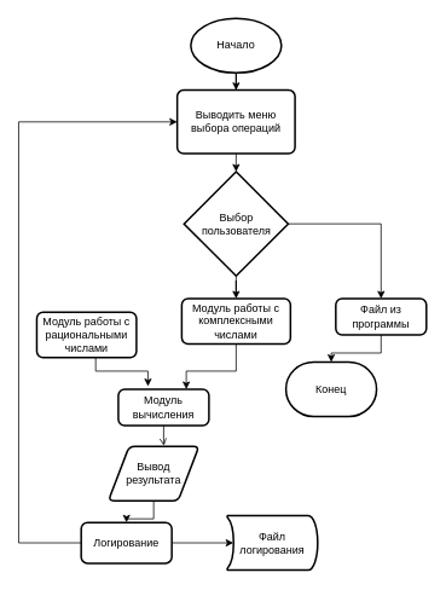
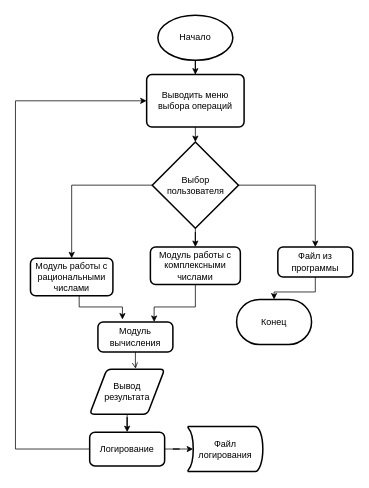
  <mxCell id="0" />
  <mxCell id="1" parent="0" />
  <mxCell id="2" style="edgeStyle=orthogonalEdgeStyle;rounded=0;orthogonalLoop=1;jettySize=auto;html=1;entryX=0.5;entryY=0;entryDx=0;entryDy=0;" edge="1" parent="1" source="3" target="22"><mxGeometry relative="1" as="geometry"><mxPoint x="260" y="109" as="targetPoint" /></mxGeometry></mxCell>
  <mxCell id="3" value="Начало" style="strokeWidth=2;html=1;shape=mxgraph.flowchart.start_1;whiteSpace=wrap;" vertex="1" parent="1"><mxGeometry x="210" y="20" width="100" height="60" as="geometry" /></mxCell>
  <mxCell id="4" value="Файл логирования" style="strokeWidth=2;html=1;shape=mxgraph.flowchart.stored_data;whiteSpace=wrap;direction=west;" vertex="1" parent="1"><mxGeometry x="250" y="568.5" width="100" height="60" as="geometry" /></mxCell>
  <mxCell id="5" style="edgeStyle=orthogonalEdgeStyle;rounded=0;orthogonalLoop=1;jettySize=auto;html=1;entryX=0.5;entryY=0;entryDx=0;entryDy=0;exitX=0.5;exitY=1;exitDx=0;exitDy=0;entryPerimeter=0;" edge="1" parent="1" source="22" target="9"><mxGeometry relative="1" as="geometry"><mxPoint x="260" y="179" as="sourcePoint" /><mxPoint x="260" y="199" as="targetPoint" /><Array as="points" /></mxGeometry></mxCell>
  <mxCell id="6" style="edgeStyle=orthogonalEdgeStyle;rounded=0;orthogonalLoop=1;jettySize=auto;html=1;entryX=0.5;entryY=0;entryDx=0;entryDy=0;" edge="1" parent="1" source="9" target="11"><mxGeometry relative="1" as="geometry" /></mxCell>
+ <mxCell id="7" style="edgeStyle=orthogonalEdgeStyle;rounded=0;orthogonalLoop=1;jettySize=auto;html=1;entryX=0.5;entryY=0;entryDx=0;entryDy=0;" edge="1" parent="1" source="9" target="13"><mxGeometry relative="1" as="geometry" /></mxCell>
  <mxCell id="8" style="edgeStyle=orthogonalEdgeStyle;rounded=0;orthogonalLoop=1;jettySize=auto;html=1;entryX=0.5;entryY=0;entryDx=0;entryDy=0;" edge="1" parent="1" source="9" target="15"><mxGeometry relative="1" as="geometry" /></mxCell>
  <mxCell id="9" value="Выбор пользователя" style="strokeWidth=2;html=1;shape=mxgraph.flowchart.decision;whiteSpace=wrap;" vertex="1" parent="1"><mxGeometry x="202.5" y="189" width="115" height="115" as="geometry" /></mxCell>
  <mxCell id="10" style="edgeStyle=orthogonalEdgeStyle;rounded=0;orthogonalLoop=1;jettySize=auto;html=1;" edge="1" parent="1" source="11" target="16"><mxGeometry relative="1" as="geometry" /></mxCell>
  <mxCell id="11" value="Файл из программы" style="rounded=1;whiteSpace=wrap;html=1;absoluteArcSize=1;arcSize=14;strokeWidth=2;" vertex="1" parent="1"><mxGeometry x="370" y="329" width="100" height="40" as="geometry" /></mxCell>
  <mxCell id="12" style="edgeStyle=orthogonalEdgeStyle;rounded=0;orthogonalLoop=1;jettySize=auto;html=1;entryX=0.327;entryY=-0.083;entryDx=0;entryDy=0;entryPerimeter=0;" edge="1" parent="1" source="13" target="24"><mxGeometry relative="1" as="geometry"><Array as="points"><mxPoint x="105" y="409" /><mxPoint x="163" y="409" /></Array></mxGeometry></mxCell>
  <mxCell id="13" value="Модуль работы с рациональными числами" style="rounded=1;whiteSpace=wrap;html=1;absoluteArcSize=1;arcSize=14;strokeWidth=2;" vertex="1" parent="1"><mxGeometry x="40" y="344" width="110" height="50" as="geometry" /></mxCell>
  <mxCell id="14" style="edgeStyle=orthogonalEdgeStyle;rounded=0;orthogonalLoop=1;jettySize=auto;html=1;entryX=0.75;entryY=0;entryDx=0;entryDy=0;" edge="1" parent="1" source="15" target="24"><mxGeometry relative="1" as="geometry"><Array as="points"><mxPoint x="260" y="409" /><mxPoint x="205" y="409" /></Array></mxGeometry></mxCell>
  <mxCell id="15" value="Модуль работы с комплексными числами" style="rounded=1;whiteSpace=wrap;html=1;absoluteArcSize=1;arcSize=14;strokeWidth=2;" vertex="1" parent="1"><mxGeometry x="200" y="329" width="120" height="50" as="geometry" /></mxCell>
  <mxCell id="16" value="Конец" style="strokeWidth=2;html=1;shape=mxgraph.flowchart.terminator;whiteSpace=wrap;" vertex="1" parent="1"><mxGeometry x="315" y="399" width="100" height="60" as="geometry" /></mxCell>
  <mxCell id="17" style="edgeStyle=orthogonalEdgeStyle;rounded=0;orthogonalLoop=1;jettySize=auto;html=1;" edge="1" parent="1" source="18" target="21"><mxGeometry relative="1" as="geometry" /></mxCell>
  <mxCell id="18" value="Вывод результата" style="shape=parallelogram;html=1;strokeWidth=2;perimeter=parallelogramPerimeter;whiteSpace=wrap;rounded=1;arcSize=12;size=0.23;" vertex="1" parent="1"><mxGeometry x="119" y="492" width="100" height="60" as="geometry" /></mxCell>
  <mxCell id="19" style="edgeStyle=orthogonalEdgeStyle;rounded=0;orthogonalLoop=1;jettySize=auto;html=1;entryX=0;entryY=0.5;entryDx=0;entryDy=0;exitX=0;exitY=0.5;exitDx=0;exitDy=0;" edge="1" parent="1" source="21" target="22"><mxGeometry relative="1" as="geometry"><Array as="points"><mxPoint x="20" y="599" /><mxPoint x="20" y="134" /></Array></mxGeometry></mxCell>
  <mxCell id="20" style="edgeStyle=orthogonalEdgeStyle;rounded=0;orthogonalLoop=1;jettySize=auto;html=1;entryX=0.93;entryY=0.5;entryDx=0;entryDy=0;entryPerimeter=0;" edge="1" parent="1" source="21" target="4"><mxGeometry relative="1" as="geometry" /></mxCell>
- <mxCell id="21" value="Логирование" style="rounded=1;whiteSpace=wrap;html=1;absoluteArcSize=1;arcSize=14;strokeWidth=2;" vertex="1" parent="1"><mxGeometry x="89" y="576" width="100" height="45" as="geometry" /></mxCell>
+ <mxCell id="21" value="Логирование" style="rounded=1;whiteSpace=wrap;html=1;absoluteArcSize=1;arcSize=14;strokeWidth=2;" vertex="1" parent="1"><mxGeometry x="119" y="576" width="100" height="45" as="geometry" /></mxCell>
  <mxCell id="22" value="Выводить меню выбора операций" style="rounded=1;whiteSpace=wrap;html=1;absoluteArcSize=1;arcSize=14;strokeWidth=2;" vertex="1" parent="1"><mxGeometry x="195" y="99" width="130" height="70" as="geometry" /></mxCell>
  <mxCell id="23" style="edgeStyle=orthogonalEdgeStyle;rounded=0;orthogonalLoop=1;jettySize=auto;html=1;entryX=0.613;entryY=-0.011;entryDx=0;entryDy=0;entryPerimeter=0;endArrow=open;" edge="1" parent="1" source="24" target="18"><mxGeometry relative="1" as="geometry" /></mxCell>
  <mxCell id="24" value="Модуль вычисления" style="rounded=1;whiteSpace=wrap;html=1;absoluteArcSize=1;arcSize=14;strokeWidth=2;" vertex="1" parent="1"><mxGeometry x="130" y="429" width="100" height="40" as="geometry" /></mxCell>
